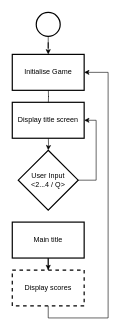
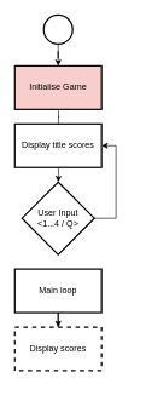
  <mxCell id="0" />
  <mxCell id="1" parent="0" />
  <mxCell id="2" value="" style="edgeStyle=orthogonalEdgeStyle;rounded=0;orthogonalLoop=1;jettySize=auto;html=1;" edge="1" parent="1"><mxGeometry relative="1" as="geometry"><mxPoint x="80" y="140" as="sourcePoint" /><mxPoint x="80" y="180" as="targetPoint" /></mxGeometry></mxCell>
  <mxCell id="3" value="" style="edgeStyle=orthogonalEdgeStyle;rounded=0;orthogonalLoop=1;jettySize=auto;html=1;" edge="1" parent="1" target="6"><mxGeometry relative="1" as="geometry"><mxPoint x="80" y="220" as="sourcePoint" /></mxGeometry></mxCell>
  <mxCell id="4" style="edgeStyle=orthogonalEdgeStyle;rounded=0;orthogonalLoop=1;jettySize=auto;html=1;exitX=0.5;exitY=1;exitDx=0;exitDy=0;exitPerimeter=0;strokeColor=none;endArrow=none;endFill=0;" edge="1" parent="1" source="6"><mxGeometry relative="1" as="geometry"><mxPoint x="80" y="250" as="targetPoint" /></mxGeometry></mxCell>
  <mxCell id="5" style="edgeStyle=orthogonalEdgeStyle;rounded=0;orthogonalLoop=1;jettySize=auto;html=1;exitX=1;exitY=0.5;exitDx=0;exitDy=0;exitPerimeter=0;endArrow=classic;endFill=1;entryX=1;entryY=0.5;entryDx=0;entryDy=0;" edge="1" parent="1" source="6"><mxGeometry relative="1" as="geometry"><mxPoint x="140" y="200" as="targetPoint" /><Array as="points"><mxPoint x="160" y="300" /><mxPoint x="160" y="200" /></Array></mxGeometry></mxCell>
- <mxCell id="6" value="User Input&lt;br&gt;&amp;lt;2...4 / Q&amp;gt;" style="strokeWidth=2;html=1;shape=mxgraph.flowchart.decision;whiteSpace=wrap;" vertex="1" parent="1"><mxGeometry x="30" y="250" width="100" height="100" as="geometry" /></mxCell>
+ <mxCell id="6" value="User Input&lt;br&gt;&amp;lt;1...4 / Q&amp;gt;" style="strokeWidth=2;html=1;shape=mxgraph.flowchart.decision;whiteSpace=wrap;" vertex="1" parent="1"><mxGeometry x="30" y="250" width="100" height="100" as="geometry" /></mxCell>
  <mxCell id="7" value="" style="edgeStyle=orthogonalEdgeStyle;rounded=0;orthogonalLoop=1;jettySize=auto;html=1;endArrow=classic;endFill=1;" edge="1" parent="1" source="8" target="14"><mxGeometry relative="1" as="geometry" /></mxCell>
- <mxCell id="8" value="Main title" style="whiteSpace=wrap;html=1;strokeWidth=2;" vertex="1" parent="1"><mxGeometry x="20" y="370" width="120" height="60" as="geometry" /></mxCell>
- <mxCell id="9" value="Display title screen" style="whiteSpace=wrap;html=1;strokeWidth=2;" vertex="1" parent="1"><mxGeometry x="20" y="170" width="120" height="60" as="geometry" /></mxCell>
- <mxCell id="10" value="Initialise Game" style="whiteSpace=wrap;html=1;strokeWidth=2;" vertex="1" parent="1"><mxGeometry x="20" y="90" width="120" height="60" as="geometry" /></mxCell>
+ <mxCell id="8" value="Main loop" style="whiteSpace=wrap;html=1;strokeWidth=2;" vertex="1" parent="1"><mxGeometry x="20" y="370" width="120" height="60" as="geometry" /></mxCell>
+ <mxCell id="9" value="Display title scores" style="whiteSpace=wrap;html=1;strokeWidth=2;" vertex="1" parent="1"><mxGeometry x="20" y="170" width="120" height="60" as="geometry" /></mxCell>
+ <mxCell id="10" value="Initialise Game" style="whiteSpace=wrap;html=1;strokeWidth=2;fillColor=#f8cecc;" vertex="1" parent="1"><mxGeometry x="20" y="90" width="120" height="60" as="geometry" /></mxCell>
  <mxCell id="11" value="" style="edgeStyle=orthogonalEdgeStyle;rounded=0;orthogonalLoop=1;jettySize=auto;html=1;endArrow=classic;endFill=1;" edge="1" parent="1" source="12" target="10"><mxGeometry relative="1" as="geometry" /></mxCell>
  <mxCell id="12" value="" style="strokeWidth=2;html=1;shape=mxgraph.flowchart.start_2;whiteSpace=wrap;" vertex="1" parent="1"><mxGeometry x="60" y="20" width="40" height="40" as="geometry" /></mxCell>
- <mxCell id="13" style="edgeStyle=orthogonalEdgeStyle;rounded=0;orthogonalLoop=1;jettySize=auto;html=1;exitX=0.5;exitY=1;exitDx=0;exitDy=0;endArrow=classic;endFill=1;entryX=1;entryY=0.5;entryDx=0;entryDy=0;" edge="1" parent="1" source="14" target="10"><mxGeometry relative="1" as="geometry"><mxPoint x="220" y="120" as="targetPoint" /><Array as="points"><mxPoint x="80" y="530" /><mxPoint x="180" y="530" /><mxPoint x="180" y="120" /></Array></mxGeometry></mxCell>
  <mxCell id="14" value="Display scores" style="whiteSpace=wrap;html=1;strokeWidth=2;dashed=1;" vertex="1" parent="1"><mxGeometry x="20" y="450" width="120" height="60" as="geometry" /></mxCell>
